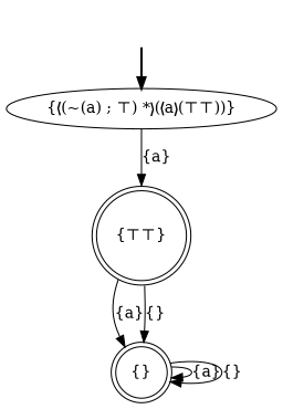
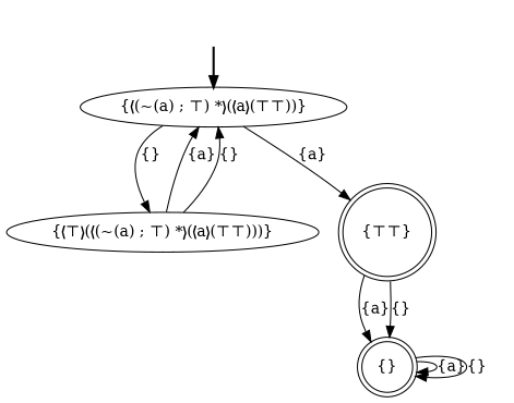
  digraph {
    fake0 [style=invisible]
    "{❬(~(a) ; ⊤) *❭(❬a❭(⊤⊤))}" [root=true]
+   "{❬⊤❭(❬(~(a) ; ⊤) *❭(❬a❭(⊤⊤)))}"
    "{⊤⊤}" [shape=doublecircle]
    "{}" [shape=doublecircle]
    fake0 -> "{❬(~(a) ; ⊤) *❭(❬a❭(⊤⊤))}" [style=bold]
+   "{❬(~(a) ; ⊤) *❭(❬a❭(⊤⊤))}" -> "{❬⊤❭(❬(~(a) ; ⊤) *❭(❬a❭(⊤⊤)))}" [label="{}"]
    "{❬(~(a) ; ⊤) *❭(❬a❭(⊤⊤))}" -> "{⊤⊤}" [label="{a}"]
+   "{❬⊤❭(❬(~(a) ; ⊤) *❭(❬a❭(⊤⊤)))}" -> "{❬(~(a) ; ⊤) *❭(❬a❭(⊤⊤))}" [label="{a}"]
+   "{❬⊤❭(❬(~(a) ; ⊤) *❭(❬a❭(⊤⊤)))}" -> "{❬(~(a) ; ⊤) *❭(❬a❭(⊤⊤))}" [label="{}"]
    "{⊤⊤}" -> "{}" [label="{a}"]
    "{⊤⊤}" -> "{}" [label="{}"]
    "{}" -> "{}" [label="{a}"]
    "{}" -> "{}" [label="{}"]
  }
